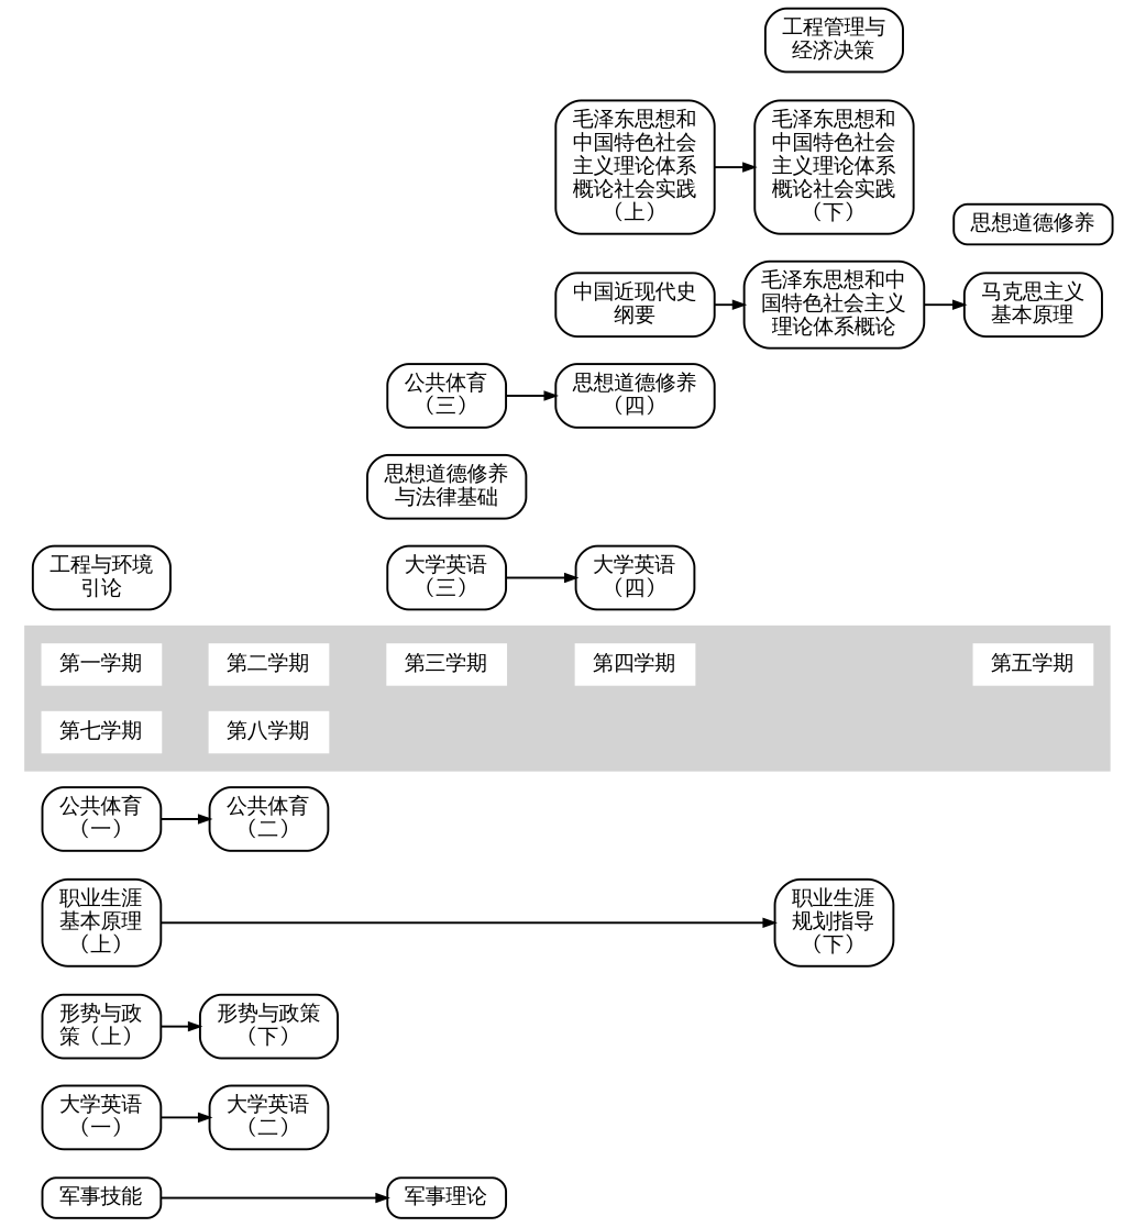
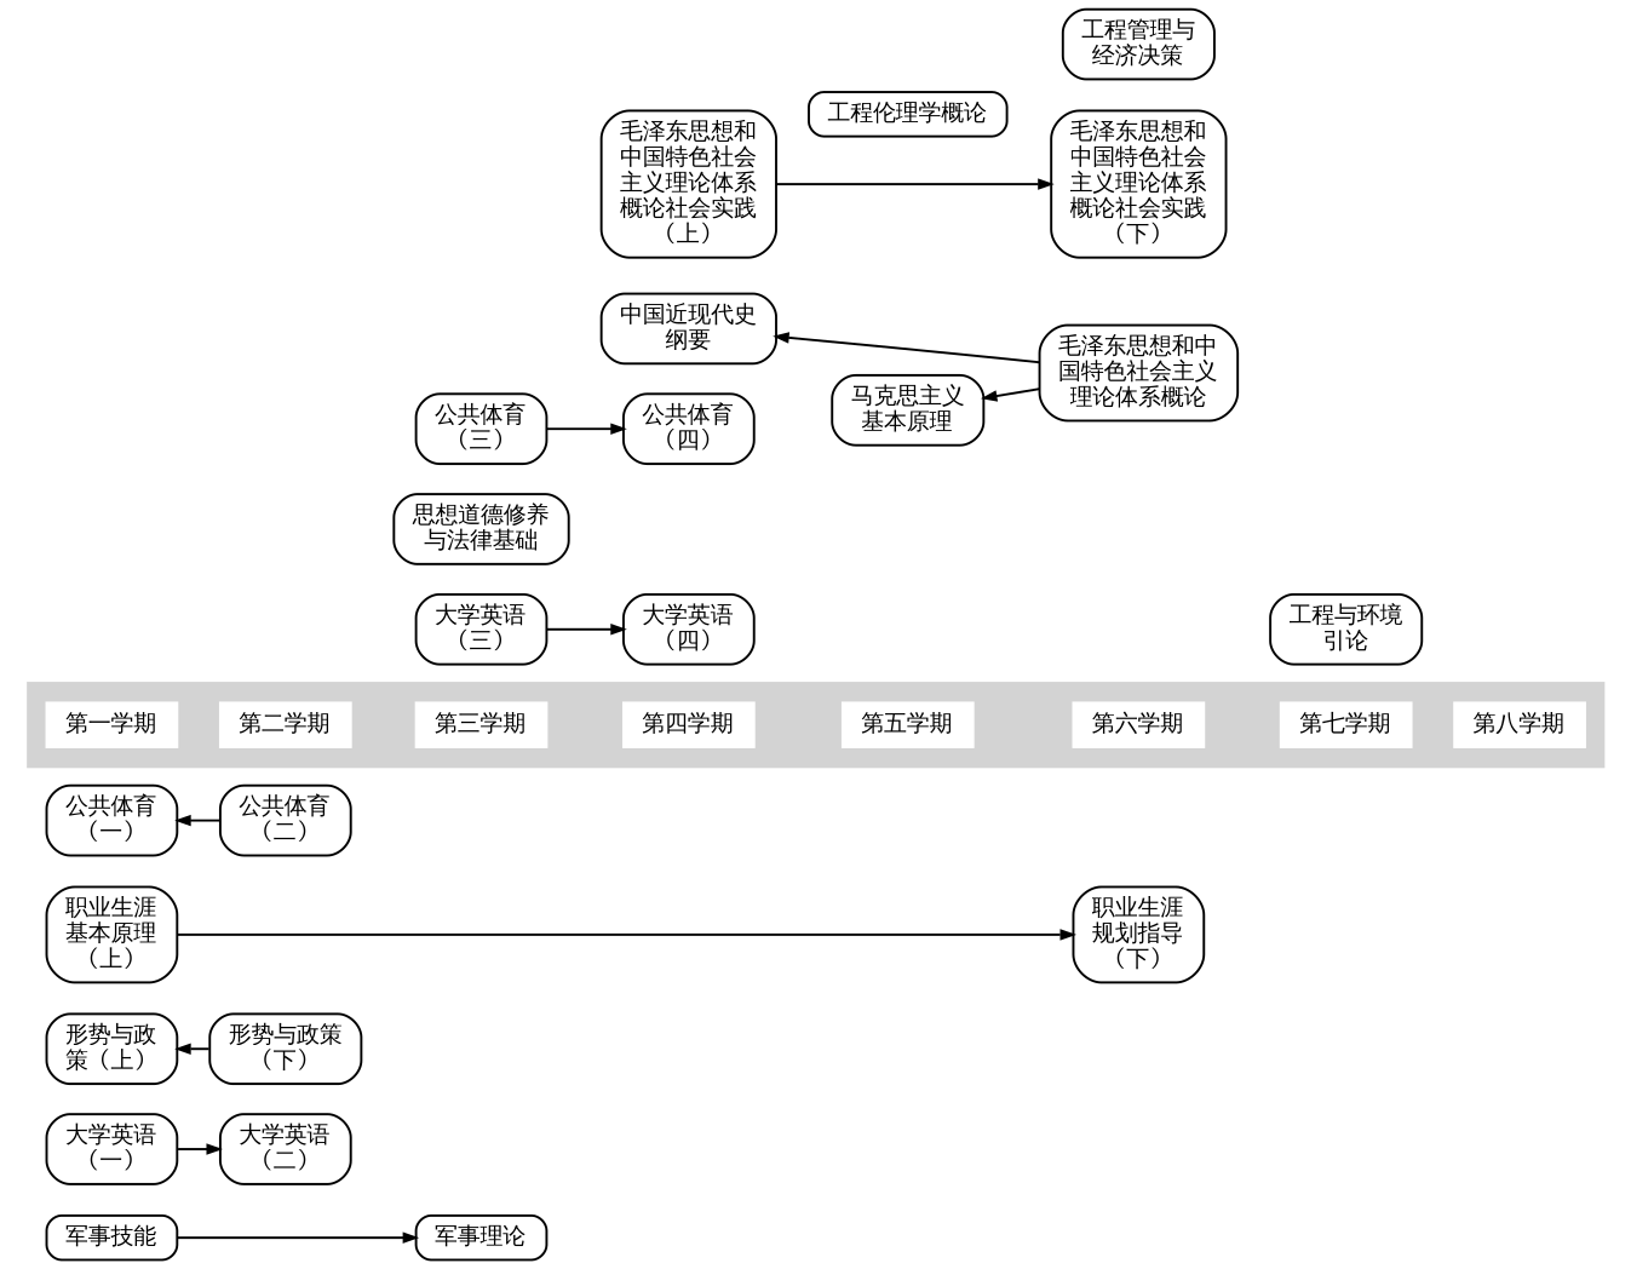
  digraph {
    concentrate=true
    fontname="DejaVu Sans Mono"
    fontsize=10
    newrank=true
    nodesep=0.18
    rankdir=LR
    ranksep=0.2
    node [fontname="DejaVu Sans Mono" fontsize=10 shape=box style=rounded]
    edge [arrowsize=0.5 fontname="DejaVu Sans Mono"]
    n1 [height=0.2 label="军事技能" width=0.4]
    n2 [height=0.2 label="大学英语\n（一）" width=0.4]
    n3 [height=0.2 label="形势与政\n策（上）" width=0.4]
    n4 [height=0.2 label="职业生涯\n基本原理\n（上）" width=0.4]
    n5 [height=0.2 label="公共体育\n（一）" width=0.4]
    n6 [color=white height=0.2 label="第一学期" style=filled width=0.4]
    n7 [height=0.2 label="大学英语\n（二）" width=0.4]
    n8 [height=0.2 label="形势与政策\n（下）" width=0.4]
    n9 [height=0.2 label="公共体育\n（二）" width=0.4]
    n10 [color=white height=0.2 label="第二学期" style=filled width=0.4]
    n11 [height=0.2 label="大学英语\n（三）" width=0.4]
    n12 [height=0.2 label="军事理论" width=0.4]
    n13 [height=0.2 label="思想道德修养\n与法律基础" width=0.4]
    n14 [height=0.2 label="公共体育\n（三）" width=0.4]
    n15 [color=white height=0.2 label="第三学期" style=filled width=0.4]
    n16 [height=0.2 label="中国近现代史\n纲要" width=0.4]
-   n17 [height=0.2 label="思想道德修养\n（四）" width=0.4]
+   n17 [height=0.2 label="公共体育\n（四）" width=0.4]
    n18 [height=0.2 label="毛泽东思想和\n中国特色社会\n主义理论体系\n概论社会实践\n（上）" width=0.4]
    n19 [color=white height=0.2 label="第四学期" style=filled width=0.4]
    n20 [height=0.2 label="马克思主义\n基本原理" width=0.4]
-   n21 [height=0.2 label="思想道德修养" width=0.4]
+   n21 [height=0.2 label="工程伦理学概论" width=0.4]
    n22 [color=white height=0.2 label="第五学期" style=filled width=0.4]
    n23 [height=0.2 label="毛泽东思想和中\n国特色社会主义\n理论体系概论" width=0.4]
    n24 [height=0.2 label="职业生涯\n规划指导\n（下）" width=0.4]
    n25 [height=0.2 label="毛泽东思想和\n中国特色社会\n主义理论体系\n概论社会实践\n（下）" width=0.4]
    n26 [height=0.2 label="工程管理与\n经济决策" width=0.4]
+   n27 [color=white height=0.2 label="第六学期" style=filled width=0.4]
    n28 [height=0.2 label="工程与环境\n引论" width=0.4]
    n29 [color=white height=0.2 label="第七学期" style=filled width=0.4]
    n30 [color=white height=0.2 label="第八学期" style=filled width=0.4]
    n31 [height=0.2 label="大学英语\n（四）" width=0.4]
    subgraph sub_1 {
      rank=same
      n1
      n2
      n3
      n4
      n5
      n6
    }
    subgraph sub_2 {
      rank=same
      n7
      n8
      n9
      n10
    }
    subgraph sub_3 {
      rank=same
      n11
      n12
      n13
      n14
      n15
    }
    subgraph sub_4 {
      rank=same
      n16
      n17
      n18
      n19
    }
    subgraph sub_5 {
      rank=same
      n20
      n21
      n22
    }
    subgraph sub_6 {
      rank=same
      n23
      n24
      n25
      n26
+     n27
    }
    subgraph sub_7 {
      rank=same
      n28
      n29
    }
    subgraph sub_8 {
      rank=same
      n30
    }
    subgraph cluster_9 {
      color=lightgrey
      style=filled
      n6
      n10
      n15
      n19
      n22
+     n27
      n29
      n30
    }
    n1 -> n12
    n2 -> n7
-   n3 -> n8
+   n8 -> n3
    n4 -> n24
-   n5 -> n9
+   n9 -> n5
    n6 -> n10 [style=invis]
    n10 -> n15 [style=invis]
    n11 -> n31
    n14 -> n17
    n15 -> n19 [style=invis]
-   n16 -> n23
+   n23 -> n16
    n18 -> n25
    n19 -> n22 [style=invis]
+   n22 -> n27 [style=invis]
    n23 -> n20
+   n27 -> n29 [style=invis]
    n29 -> n30 [style=invis]
  }
